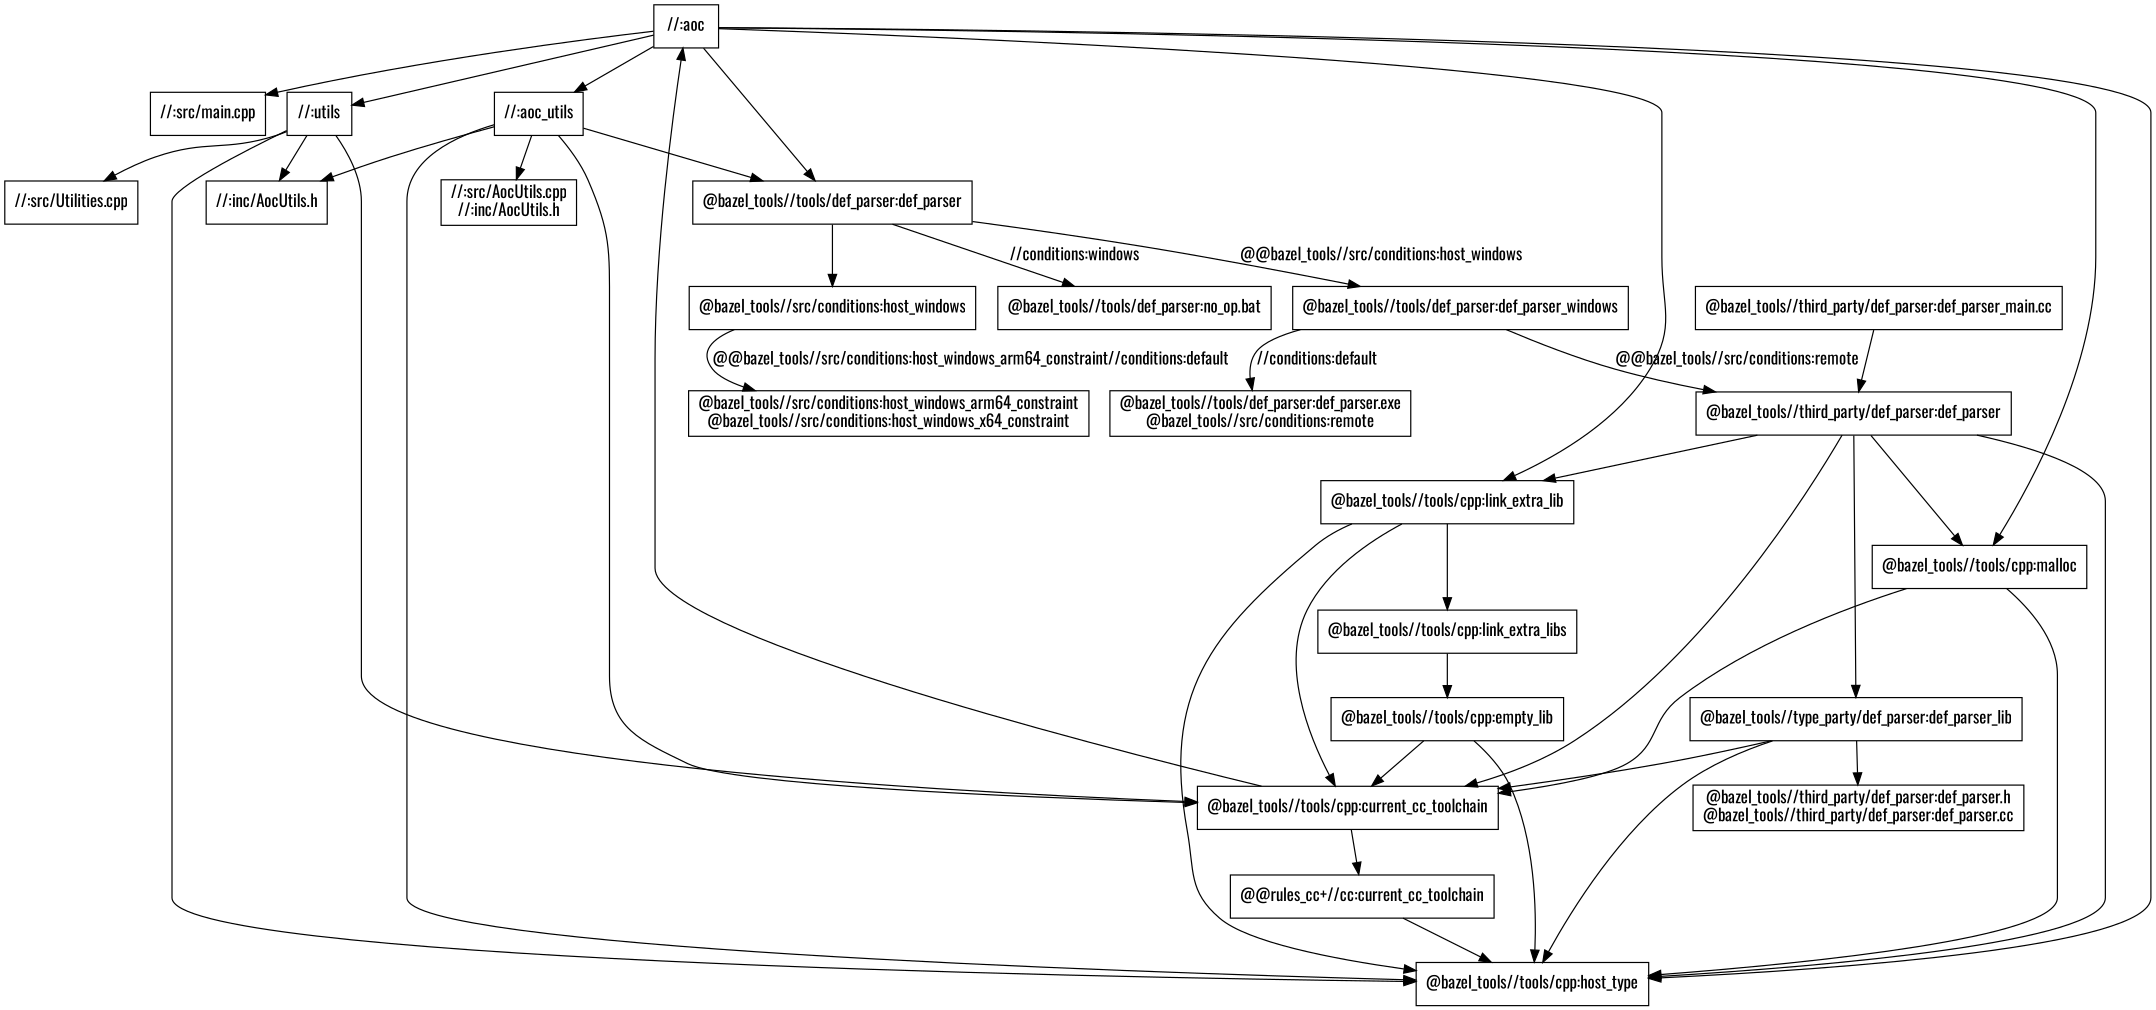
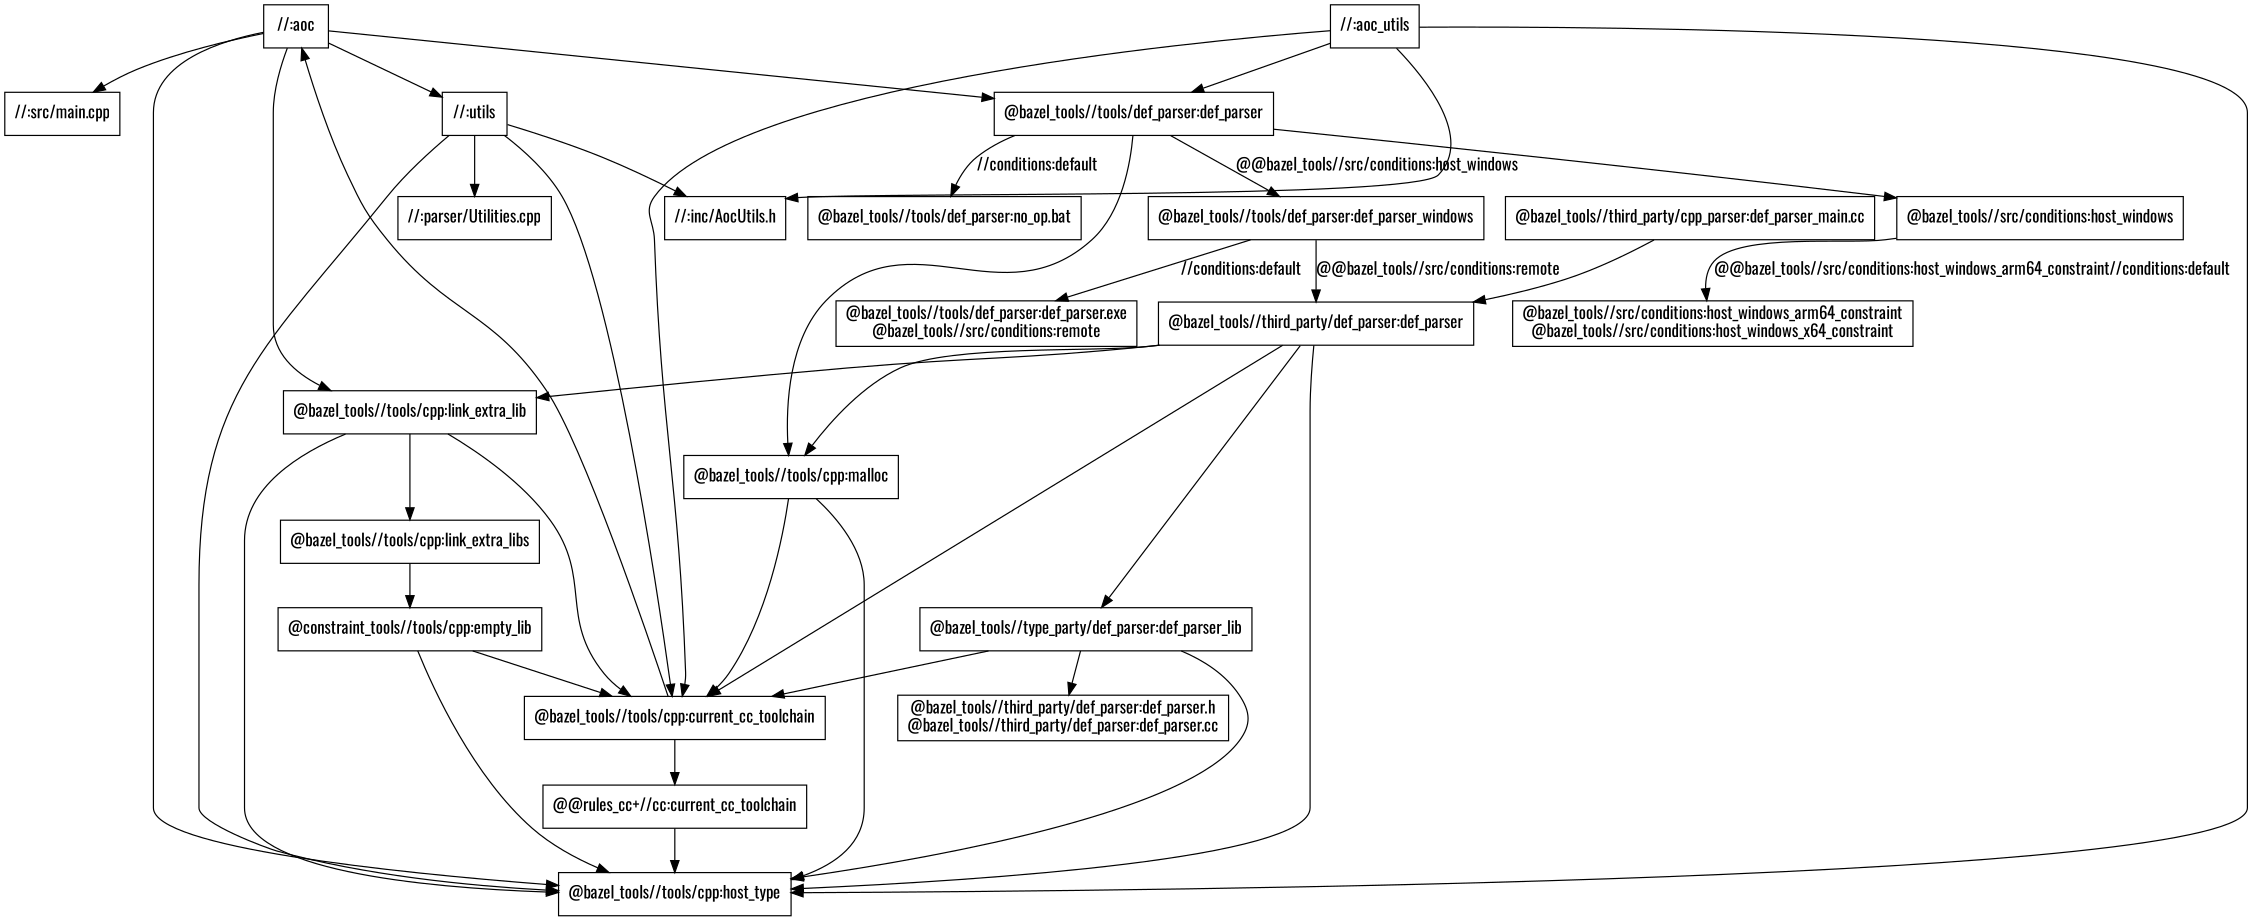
  digraph {
    fontname=Oswald
    node [fontname=Oswald shape=box]
    edge [fontname=Oswald]
    "//:aoc"
    "//:src/main.cpp"
    "//:utils"
    "//:aoc_utils"
    "@bazel_tools//tools/cpp:malloc"
    "@bazel_tools//tools/cpp:link_extra_lib"
    "@bazel_tools//tools/def_parser:def_parser"
    n8 [label="@bazel_tools//tools/cpp:host_type"]
    "@bazel_tools//tools/cpp:current_cc_toolchain"
-   "//:src/Utilities.cpp"
+   "//:src/Utilities.cpp" [label="//:parser/Utilities.cpp"]
    n11 [label="//:inc/AocUtils.h"]
-   "//:src/AocUtils.cpp\n//:inc/AocUtils.h"
    "@bazel_tools//tools/cpp:link_extra_libs"
    "@@rules_cc+//cc:current_cc_toolchain"
    "@bazel_tools//tools/def_parser:def_parser_windows"
    "@bazel_tools//tools/def_parser:no_op.bat"
    "@bazel_tools//src/conditions:host_windows"
-   "@bazel_tools//tools/cpp:empty_lib"
+   "@bazel_tools//tools/cpp:empty_lib" [label="@constraint_tools//tools/cpp:empty_lib"]
    "@bazel_tools//tools/def_parser:def_parser.exe\n@bazel_tools//src/conditions:remote"
    "@bazel_tools//third_party/def_parser:def_parser"
    "@bazel_tools//src/conditions:host_windows_arm64_constraint\n@bazel_tools//src/conditions:host_windows_x64_constraint"
    n22 [label="@bazel_tools//type_party/def_parser:def_parser_lib"]
-   "@bazel_tools//third_party/def_parser:def_parser_main.cc"
+   "@bazel_tools//third_party/def_parser:def_parser_main.cc" [label="@bazel_tools//third_party/cpp_parser:def_parser_main.cc"]
    "@bazel_tools//third_party/def_parser:def_parser.h\n@bazel_tools//third_party/def_parser:def_parser.cc"
    "//:aoc" -> "//:src/main.cpp"
    "//:aoc" -> "//:utils"
-   "//:aoc" -> "//:aoc_utils"
-   "//:aoc" -> "@bazel_tools//tools/cpp:malloc"
+   "@bazel_tools//tools/def_parser:def_parser" -> "@bazel_tools//tools/cpp:malloc"
    "//:aoc" -> "@bazel_tools//tools/cpp:link_extra_lib"
    "//:aoc" -> "@bazel_tools//tools/def_parser:def_parser"
    "//:aoc" -> n8
    "//:utils" -> n8
    "//:utils" -> "@bazel_tools//tools/cpp:current_cc_toolchain"
    "//:utils" -> "//:src/Utilities.cpp"
    "//:utils" -> n11
    "//:aoc_utils" -> "@bazel_tools//tools/def_parser:def_parser"
    "//:aoc_utils" -> n8
    "//:aoc_utils" -> "@bazel_tools//tools/cpp:current_cc_toolchain"
    "//:aoc_utils" -> n11
-   "//:aoc_utils" -> "//:src/AocUtils.cpp\n//:inc/AocUtils.h"
    "@bazel_tools//tools/cpp:malloc" -> n8
    "@bazel_tools//tools/cpp:malloc" -> "@bazel_tools//tools/cpp:current_cc_toolchain"
    "@bazel_tools//tools/cpp:link_extra_lib" -> n8
    "@bazel_tools//tools/cpp:link_extra_lib" -> "@bazel_tools//tools/cpp:current_cc_toolchain"
    "@bazel_tools//tools/cpp:link_extra_lib" -> "@bazel_tools//tools/cpp:link_extra_libs"
    "@bazel_tools//tools/def_parser:def_parser" -> "@bazel_tools//tools/def_parser:def_parser_windows" [label="@@bazel_tools//src/conditions:host_windows"]
-   "@bazel_tools//tools/def_parser:def_parser" -> "@bazel_tools//tools/def_parser:no_op.bat" [label="//conditions:windows"]
+   "@bazel_tools//tools/def_parser:def_parser" -> "@bazel_tools//tools/def_parser:no_op.bat" [label="//conditions:default"]
    "@bazel_tools//tools/def_parser:def_parser" -> "@bazel_tools//src/conditions:host_windows"
    "@bazel_tools//tools/cpp:current_cc_toolchain" -> "//:aoc"
    "@bazel_tools//tools/cpp:current_cc_toolchain" -> "@@rules_cc+//cc:current_cc_toolchain"
    "@bazel_tools//tools/cpp:link_extra_libs" -> "@bazel_tools//tools/cpp:empty_lib"
    "@@rules_cc+//cc:current_cc_toolchain" -> n8
    "@bazel_tools//tools/def_parser:def_parser_windows" -> "@bazel_tools//tools/def_parser:def_parser.exe\n@bazel_tools//src/conditions:remote" [label="//conditions:default"]
    "@bazel_tools//tools/def_parser:def_parser_windows" -> "@bazel_tools//third_party/def_parser:def_parser" [label="@@bazel_tools//src/conditions:remote"]
    "@bazel_tools//src/conditions:host_windows" -> "@bazel_tools//src/conditions:host_windows_arm64_constraint\n@bazel_tools//src/conditions:host_windows_x64_constraint" [label="@@bazel_tools//src/conditions:host_windows_arm64_constraint//conditions:default"]
    "@bazel_tools//tools/cpp:empty_lib" -> n8
    "@bazel_tools//tools/cpp:empty_lib" -> "@bazel_tools//tools/cpp:current_cc_toolchain"
    "@bazel_tools//third_party/def_parser:def_parser" -> "@bazel_tools//tools/cpp:malloc"
    "@bazel_tools//third_party/def_parser:def_parser" -> "@bazel_tools//tools/cpp:link_extra_lib"
    "@bazel_tools//third_party/def_parser:def_parser" -> n8
    "@bazel_tools//third_party/def_parser:def_parser" -> "@bazel_tools//tools/cpp:current_cc_toolchain"
    "@bazel_tools//third_party/def_parser:def_parser" -> n22
    n22 -> n8
    n22 -> "@bazel_tools//tools/cpp:current_cc_toolchain"
    n22 -> "@bazel_tools//third_party/def_parser:def_parser.h\n@bazel_tools//third_party/def_parser:def_parser.cc"
    "@bazel_tools//third_party/def_parser:def_parser_main.cc" -> "@bazel_tools//third_party/def_parser:def_parser"
  }
